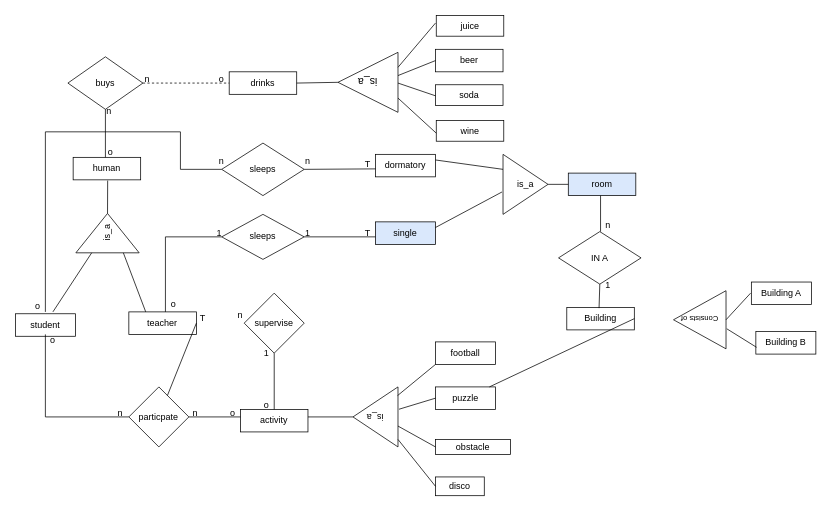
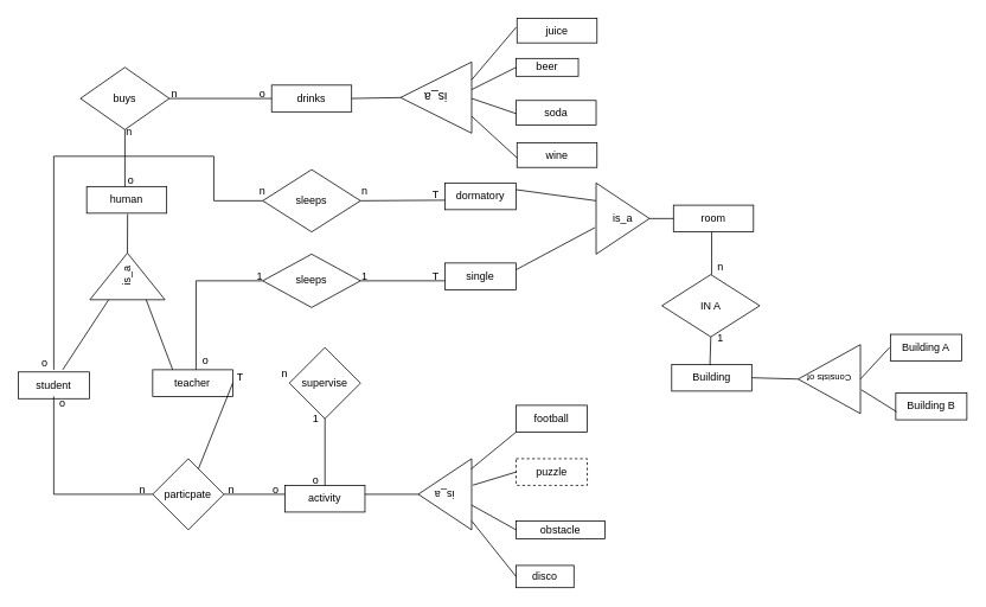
  <mxCell id="0" />
  <mxCell id="1" parent="0" />
  <mxCell id="2" value="human" style="rounded=0;whiteSpace=wrap;html=1;" parent="1" vertex="1"><mxGeometry x="97" y="209" width="90" height="30" as="geometry" /></mxCell>
  <mxCell id="3" value="sleeps" style="rhombus;whiteSpace=wrap;html=1;" parent="1" vertex="1"><mxGeometry x="295" y="190" width="110" height="70" as="geometry" /></mxCell>
  <mxCell id="4" value="student" style="rounded=0;whiteSpace=wrap;html=1;" parent="1" vertex="1"><mxGeometry x="20" y="417.5" width="80" height="30" as="geometry" /></mxCell>
  <mxCell id="5" value="&lt;font style=&quot;font-size: 12px;&quot;&gt;is_a&lt;/font&gt;" style="triangle;whiteSpace=wrap;html=1;rotation=-90;" parent="1" vertex="1"><mxGeometry x="116.57" y="267.82" width="52.5" height="84.38" as="geometry" /></mxCell>
  <mxCell id="6" value="teacher" style="rounded=0;whiteSpace=wrap;html=1;" parent="1" vertex="1"><mxGeometry x="171.25" y="415" width="90" height="30" as="geometry" /></mxCell>
  <mxCell id="7" value="particpate" style="rhombus;whiteSpace=wrap;html=1;" parent="1" vertex="1"><mxGeometry x="171.25" y="515" width="80" height="80" as="geometry" /></mxCell>
  <mxCell id="8" value="activity" style="rounded=0;whiteSpace=wrap;html=1;" parent="1" vertex="1"><mxGeometry x="320" y="545" width="90" height="30" as="geometry" /></mxCell>
  <mxCell id="9" value="supervise" style="rhombus;whiteSpace=wrap;html=1;" parent="1" vertex="1"><mxGeometry x="325" y="390" width="80" height="80" as="geometry" /></mxCell>
  <mxCell id="10" value="is_a" style="triangle;whiteSpace=wrap;html=1;rotation=-180;align=center;" parent="1" vertex="1"><mxGeometry x="470" y="515" width="60" height="80" as="geometry" /></mxCell>
  <mxCell id="11" value="football" style="rounded=0;whiteSpace=wrap;html=1;" parent="1" vertex="1"><mxGeometry x="580" y="455" width="80" height="30" as="geometry" /></mxCell>
- <mxCell id="12" value="puzzle" style="rounded=0;whiteSpace=wrap;html=1;" parent="1" vertex="1"><mxGeometry x="580" y="515" width="80" height="30" as="geometry" /></mxCell>
+ <mxCell id="12" value="puzzle" style="rounded=0;whiteSpace=wrap;html=1;dashed=1;" parent="1" vertex="1"><mxGeometry x="580" y="515" width="80" height="30" as="geometry" /></mxCell>
  <mxCell id="13" value="obstacle" style="rounded=0;whiteSpace=wrap;html=1;" parent="1" vertex="1"><mxGeometry x="580" y="585" width="100" height="20" as="geometry" /></mxCell>
  <mxCell id="14" value="sleeps" style="rhombus;whiteSpace=wrap;html=1;" parent="1" vertex="1"><mxGeometry x="295" y="285" width="110" height="60" as="geometry" /></mxCell>
  <mxCell id="15" value="dormatory" style="rounded=0;whiteSpace=wrap;html=1;" parent="1" vertex="1"><mxGeometry x="500" y="205" width="80" height="30" as="geometry" /></mxCell>
- <mxCell id="16" value="single" style="rounded=0;whiteSpace=wrap;html=1;fillColor=#dae8fc;" parent="1" vertex="1"><mxGeometry x="500" y="295" width="80" height="30" as="geometry" /></mxCell>
+ <mxCell id="16" value="single" style="rounded=0;whiteSpace=wrap;html=1;" parent="1" vertex="1"><mxGeometry x="500" y="295" width="80" height="30" as="geometry" /></mxCell>
  <mxCell id="17" value="is_a" style="triangle;whiteSpace=wrap;html=1;" parent="1" vertex="1"><mxGeometry x="670" y="205" width="60" height="80" as="geometry" /></mxCell>
- <mxCell id="18" value="room" style="rounded=0;whiteSpace=wrap;html=1;fillColor=#dae8fc;" parent="1" vertex="1"><mxGeometry x="757" y="230" width="90" height="30" as="geometry" /></mxCell>
+ <mxCell id="18" value="room" style="rounded=0;whiteSpace=wrap;html=1;" parent="1" vertex="1"><mxGeometry x="757" y="230" width="90" height="30" as="geometry" /></mxCell>
  <mxCell id="19" value="" style="endArrow=none;html=1;rounded=0;exitX=1;exitY=0.5;exitDx=0;exitDy=0;" parent="1" source="5" edge="1"><mxGeometry width="50" height="50" relative="1" as="geometry"><mxPoint x="100" y="305" as="sourcePoint" /><mxPoint x="143" y="240" as="targetPoint" /><Array as="points" /></mxGeometry></mxCell>
  <mxCell id="20" value="" style="endArrow=none;html=1;rounded=0;entryX=0;entryY=0.25;entryDx=0;entryDy=0;" parent="1" target="5" edge="1"><mxGeometry width="50" height="50" relative="1" as="geometry"><mxPoint x="70" y="415" as="sourcePoint" /><mxPoint x="110" y="345" as="targetPoint" /></mxGeometry></mxCell>
  <mxCell id="21" value="" style="endArrow=none;html=1;rounded=0;entryX=0;entryY=0.75;entryDx=0;entryDy=0;exitX=0.25;exitY=0;exitDx=0;exitDy=0;" parent="1" source="6" target="5" edge="1"><mxGeometry width="50" height="50" relative="1" as="geometry"><mxPoint x="170" y="405" as="sourcePoint" /><mxPoint x="220" y="355" as="targetPoint" /></mxGeometry></mxCell>
  <mxCell id="22" value="" style="endArrow=none;html=1;rounded=0;entryX=0.5;entryY=1;entryDx=0;entryDy=0;" parent="1" edge="1"><mxGeometry width="50" height="50" relative="1" as="geometry"><mxPoint x="60" y="555" as="sourcePoint" /><mxPoint x="60" y="445" as="targetPoint" /></mxGeometry></mxCell>
  <mxCell id="23" value="" style="endArrow=none;html=1;rounded=0;entryX=0;entryY=0.5;entryDx=0;entryDy=0;" parent="1" target="7" edge="1"><mxGeometry width="50" height="50" relative="1" as="geometry"><mxPoint x="60" y="555" as="sourcePoint" /><mxPoint x="140" y="585" as="targetPoint" /></mxGeometry></mxCell>
  <mxCell id="24" value="" style="endArrow=none;html=1;rounded=0;entryX=0;entryY=0.5;entryDx=0;entryDy=0;" parent="1" target="14" edge="1"><mxGeometry width="50" height="50" relative="1" as="geometry"><mxPoint x="220" y="315" as="sourcePoint" /><mxPoint x="290" y="325" as="targetPoint" /></mxGeometry></mxCell>
  <mxCell id="25" value="" style="endArrow=none;html=1;rounded=0;" parent="1" edge="1"><mxGeometry width="50" height="50" relative="1" as="geometry"><mxPoint x="220" y="415" as="sourcePoint" /><mxPoint x="220" y="315" as="targetPoint" /></mxGeometry></mxCell>
  <mxCell id="26" value="" style="endArrow=none;html=1;rounded=0;exitX=1;exitY=0.5;exitDx=0;exitDy=0;" parent="1" source="6" target="7" edge="1"><mxGeometry width="50" height="50" relative="1" as="geometry"><mxPoint x="270" y="495" as="sourcePoint" /><mxPoint x="320" y="445" as="targetPoint" /></mxGeometry></mxCell>
  <mxCell id="27" value="" style="endArrow=none;html=1;rounded=0;entryX=0.5;entryY=1;entryDx=0;entryDy=0;exitX=0.5;exitY=0;exitDx=0;exitDy=0;" parent="1" source="8" target="9" edge="1"><mxGeometry width="50" height="50" relative="1" as="geometry"><mxPoint x="340" y="535" as="sourcePoint" /><mxPoint x="390" y="485" as="targetPoint" /></mxGeometry></mxCell>
  <mxCell id="28" value="" style="endArrow=none;html=1;rounded=0;exitX=1;exitY=0.5;exitDx=0;exitDy=0;" parent="1" source="7" edge="1"><mxGeometry width="50" height="50" relative="1" as="geometry"><mxPoint x="250" y="635" as="sourcePoint" /><mxPoint x="320" y="555" as="targetPoint" /></mxGeometry></mxCell>
  <mxCell id="29" value="" style="endArrow=none;html=1;rounded=0;entryX=1;entryY=0.5;entryDx=0;entryDy=0;" parent="1" target="10" edge="1"><mxGeometry width="50" height="50" relative="1" as="geometry"><mxPoint x="410" y="555" as="sourcePoint" /><mxPoint x="470" y="565" as="targetPoint" /></mxGeometry></mxCell>
  <mxCell id="30" value="" style="endArrow=none;html=1;rounded=0;exitX=0.01;exitY=0.855;exitDx=0;exitDy=0;exitPerimeter=0;" parent="1" source="10" edge="1"><mxGeometry width="50" height="50" relative="1" as="geometry"><mxPoint x="530" y="535" as="sourcePoint" /><mxPoint x="580" y="485" as="targetPoint" /></mxGeometry></mxCell>
  <mxCell id="31" value="" style="endArrow=none;html=1;rounded=0;entryX=0;entryY=0.5;entryDx=0;entryDy=0;exitX=0.001;exitY=0.348;exitDx=0;exitDy=0;exitPerimeter=0;" parent="1" source="10" target="13" edge="1"><mxGeometry width="50" height="50" relative="1" as="geometry"><mxPoint x="530" y="595" as="sourcePoint" /><mxPoint x="580" y="625" as="targetPoint" /></mxGeometry></mxCell>
  <mxCell id="32" value="" style="endArrow=none;html=1;rounded=0;exitX=-0.022;exitY=0.628;exitDx=0;exitDy=0;entryX=0;entryY=0.5;entryDx=0;entryDy=0;exitPerimeter=0;" parent="1" source="10" target="12" edge="1"><mxGeometry width="50" height="50" relative="1" as="geometry"><mxPoint x="540" y="570" as="sourcePoint" /><mxPoint x="590" y="520" as="targetPoint" /></mxGeometry></mxCell>
  <mxCell id="33" value="" style="endArrow=none;html=1;rounded=0;entryX=-0.023;entryY=0.627;entryDx=0;entryDy=0;entryPerimeter=0;exitX=1;exitY=0.25;exitDx=0;exitDy=0;" parent="1" source="16" target="17" edge="1"><mxGeometry width="50" height="50" relative="1" as="geometry"><mxPoint x="580" y="285" as="sourcePoint" /><mxPoint x="630" y="235" as="targetPoint" /></mxGeometry></mxCell>
  <mxCell id="34" value="" style="endArrow=none;html=1;rounded=0;exitX=1;exitY=0.25;exitDx=0;exitDy=0;entryX=0;entryY=0.25;entryDx=0;entryDy=0;" parent="1" source="15" target="17" edge="1"><mxGeometry width="50" height="50" relative="1" as="geometry"><mxPoint x="610" y="225" as="sourcePoint" /><mxPoint x="660" y="175" as="targetPoint" /></mxGeometry></mxCell>
  <mxCell id="35" value="" style="endArrow=none;html=1;rounded=0;exitX=1;exitY=0.5;exitDx=0;exitDy=0;entryX=0.002;entryY=0.646;entryDx=0;entryDy=0;entryPerimeter=0;" parent="1" source="3" target="15" edge="1"><mxGeometry width="50" height="50" relative="1" as="geometry"><mxPoint x="430" y="275" as="sourcePoint" /><mxPoint x="500" y="230" as="targetPoint" /></mxGeometry></mxCell>
  <mxCell id="36" value="" style="endArrow=none;html=1;rounded=0;entryX=0;entryY=0.5;entryDx=0;entryDy=0;" parent="1" target="3" edge="1"><mxGeometry width="50" height="50" relative="1" as="geometry"><mxPoint x="240" y="225" as="sourcePoint" /><mxPoint x="270" y="225" as="targetPoint" /></mxGeometry></mxCell>
  <mxCell id="37" value="" style="endArrow=none;html=1;rounded=0;" parent="1" edge="1"><mxGeometry width="50" height="50" relative="1" as="geometry"><mxPoint x="240" y="225" as="sourcePoint" /><mxPoint x="240" y="175" as="targetPoint" /></mxGeometry></mxCell>
  <mxCell id="38" value="" style="endArrow=none;html=1;rounded=0;" parent="1" edge="1"><mxGeometry width="50" height="50" relative="1" as="geometry"><mxPoint x="60" y="175" as="sourcePoint" /><mxPoint x="240" y="175" as="targetPoint" /></mxGeometry></mxCell>
  <mxCell id="39" value="" style="endArrow=none;html=1;rounded=0;exitX=0.5;exitY=0;exitDx=0;exitDy=0;" parent="1" edge="1"><mxGeometry width="50" height="50" relative="1" as="geometry"><mxPoint x="60" y="415" as="sourcePoint" /><mxPoint x="60" y="175" as="targetPoint" /></mxGeometry></mxCell>
  <mxCell id="40" value="" style="endArrow=none;html=1;rounded=0;exitX=1;exitY=0.5;exitDx=0;exitDy=0;" parent="1" source="14" edge="1"><mxGeometry width="50" height="50" relative="1" as="geometry"><mxPoint x="430" y="405" as="sourcePoint" /><mxPoint x="500" y="315" as="targetPoint" /></mxGeometry></mxCell>
  <mxCell id="41" value="o" style="text;html=1;strokeColor=none;fillColor=none;align=center;verticalAlign=middle;whiteSpace=wrap;rounded=0;" parent="1" vertex="1"><mxGeometry x="20" y="392.5" width="60" height="30" as="geometry" /></mxCell>
  <mxCell id="42" value="n" style="text;html=1;strokeColor=none;fillColor=none;align=center;verticalAlign=middle;whiteSpace=wrap;rounded=0;" parent="1" vertex="1"><mxGeometry x="265" y="200" width="60" height="30" as="geometry" /></mxCell>
  <mxCell id="43" value="n" style="text;html=1;strokeColor=none;fillColor=none;align=center;verticalAlign=middle;whiteSpace=wrap;rounded=0;" parent="1" vertex="1"><mxGeometry x="380" y="200" width="60" height="30" as="geometry" /></mxCell>
  <mxCell id="44" value="1" style="text;html=1;strokeColor=none;fillColor=none;align=center;verticalAlign=middle;whiteSpace=wrap;rounded=0;" parent="1" vertex="1"><mxGeometry x="262" y="295" width="60" height="30" as="geometry" /></mxCell>
  <mxCell id="45" value="1" style="text;html=1;strokeColor=none;fillColor=none;align=center;verticalAlign=middle;whiteSpace=wrap;rounded=0;" parent="1" vertex="1"><mxGeometry x="380" y="295" width="60" height="30" as="geometry" /></mxCell>
  <mxCell id="46" value="o" style="text;html=1;strokeColor=none;fillColor=none;align=center;verticalAlign=middle;whiteSpace=wrap;rounded=0;" parent="1" vertex="1"><mxGeometry x="40" y="437.5" width="60" height="30" as="geometry" /></mxCell>
  <mxCell id="47" value="n" style="text;html=1;strokeColor=none;fillColor=none;align=center;verticalAlign=middle;whiteSpace=wrap;rounded=0;" parent="1" vertex="1"><mxGeometry x="130" y="535" width="60" height="30" as="geometry" /></mxCell>
  <mxCell id="48" value="n" style="text;html=1;strokeColor=none;fillColor=none;align=center;verticalAlign=middle;whiteSpace=wrap;rounded=0;" parent="1" vertex="1"><mxGeometry x="230" y="535" width="60" height="30" as="geometry" /></mxCell>
  <mxCell id="49" value="o" style="text;html=1;strokeColor=none;fillColor=none;align=center;verticalAlign=middle;whiteSpace=wrap;rounded=0;" parent="1" vertex="1"><mxGeometry x="280" y="535" width="60" height="30" as="geometry" /></mxCell>
  <mxCell id="50" value="o" style="text;html=1;strokeColor=none;fillColor=none;align=center;verticalAlign=middle;whiteSpace=wrap;rounded=0;" parent="1" vertex="1"><mxGeometry x="201.25" y="390" width="60" height="30" as="geometry" /></mxCell>
  <mxCell id="51" value="T" style="text;html=1;strokeColor=none;fillColor=none;align=center;verticalAlign=middle;whiteSpace=wrap;rounded=0;" parent="1" vertex="1"><mxGeometry x="240" y="407.5" width="60" height="30" as="geometry" /></mxCell>
  <mxCell id="52" value="n" style="text;html=1;strokeColor=none;fillColor=none;align=center;verticalAlign=middle;whiteSpace=wrap;rounded=0;" parent="1" vertex="1"><mxGeometry x="290" y="405" width="60" height="30" as="geometry" /></mxCell>
  <mxCell id="53" value="o" style="text;html=1;strokeColor=none;fillColor=none;align=center;verticalAlign=middle;whiteSpace=wrap;rounded=0;" parent="1" vertex="1"><mxGeometry x="325" y="525" width="60" height="30" as="geometry" /></mxCell>
  <mxCell id="54" value="1" style="text;html=1;strokeColor=none;fillColor=none;align=center;verticalAlign=middle;whiteSpace=wrap;rounded=0;" parent="1" vertex="1"><mxGeometry x="325" y="455" width="60" height="30" as="geometry" /></mxCell>
  <mxCell id="55" value="T" style="text;html=1;strokeColor=none;fillColor=none;align=center;verticalAlign=middle;whiteSpace=wrap;rounded=0;" parent="1" vertex="1"><mxGeometry x="460" y="295" width="60" height="30" as="geometry" /></mxCell>
  <mxCell id="56" value="T" style="text;html=1;strokeColor=none;fillColor=none;align=center;verticalAlign=middle;whiteSpace=wrap;rounded=0;" parent="1" vertex="1"><mxGeometry x="460" y="203" width="60" height="30" as="geometry" /></mxCell>
  <mxCell id="57" value="disco" style="rounded=0;whiteSpace=wrap;html=1;" parent="1" vertex="1"><mxGeometry x="580" y="635" width="65" height="25" as="geometry" /></mxCell>
  <mxCell id="58" value="" style="endArrow=none;html=1;rounded=0;exitX=0;exitY=0.5;exitDx=0;exitDy=0;" parent="1" source="57" edge="1"><mxGeometry width="50" height="50" relative="1" as="geometry"><mxPoint x="500" y="705" as="sourcePoint" /><mxPoint x="530" y="585" as="targetPoint" /></mxGeometry></mxCell>
  <mxCell id="59" value="buys" style="rhombus;whiteSpace=wrap;html=1;" parent="1" vertex="1"><mxGeometry x="90" y="75" width="100" height="70" as="geometry" /></mxCell>
  <mxCell id="60" value="drinks" style="rounded=0;whiteSpace=wrap;html=1;" parent="1" vertex="1"><mxGeometry x="305" y="95" width="90" height="30" as="geometry" /></mxCell>
- <mxCell id="61" value="" style="endArrow=none;html=1;rounded=0;exitX=1;exitY=0.5;exitDx=0;exitDy=0;entryX=0;entryY=0.5;entryDx=0;entryDy=0;dashed=1;" parent="1" source="59" target="60" edge="1"><mxGeometry width="50" height="50" relative="1" as="geometry"><mxPoint x="210" y="105" as="sourcePoint" /><mxPoint x="260" y="55" as="targetPoint" /></mxGeometry></mxCell>
+ <mxCell id="61" value="" style="endArrow=none;html=1;rounded=0;exitX=1;exitY=0.5;exitDx=0;exitDy=0;entryX=0;entryY=0.5;entryDx=0;entryDy=0;" parent="1" source="59" target="60" edge="1"><mxGeometry width="50" height="50" relative="1" as="geometry"><mxPoint x="210" y="105" as="sourcePoint" /><mxPoint x="260" y="55" as="targetPoint" /></mxGeometry></mxCell>
  <mxCell id="62" value="&lt;font style=&quot;font-size: 14px;&quot;&gt;is_a&lt;/font&gt;" style="triangle;whiteSpace=wrap;html=1;rotation=-180;" parent="1" vertex="1"><mxGeometry x="450" y="69" width="80" height="80" as="geometry" /></mxCell>
- <mxCell id="63" value="beer" style="rounded=0;whiteSpace=wrap;html=1;" parent="1" vertex="1"><mxGeometry x="580" y="65" width="90" height="30" as="geometry" /></mxCell>
+ <mxCell id="63" value="beer" style="rounded=0;whiteSpace=wrap;html=1;" parent="1" vertex="1"><mxGeometry x="580" y="65" width="70" height="20" as="geometry" /></mxCell>
  <mxCell id="64" value="soda" style="rounded=0;whiteSpace=wrap;html=1;" parent="1" vertex="1"><mxGeometry x="580" y="112.25" width="90" height="27.5" as="geometry" /></mxCell>
  <mxCell id="65" value="wine" style="rounded=0;whiteSpace=wrap;html=1;" parent="1" vertex="1"><mxGeometry x="581" y="160" width="90" height="27.5" as="geometry" /></mxCell>
  <mxCell id="66" value="juice" style="rounded=0;whiteSpace=wrap;html=1;" parent="1" vertex="1"><mxGeometry x="581" y="20" width="90" height="27.5" as="geometry" /></mxCell>
  <mxCell id="67" value="" style="endArrow=none;html=1;rounded=0;entryX=0;entryY=0.5;entryDx=0;entryDy=0;" parent="1" target="63" edge="1"><mxGeometry width="50" height="50" relative="1" as="geometry"><mxPoint x="530" y="100" as="sourcePoint" /><mxPoint x="520" y="30" as="targetPoint" /></mxGeometry></mxCell>
  <mxCell id="68" value="" style="endArrow=none;html=1;rounded=0;entryX=0.6;entryY=1.055;entryDx=0;entryDy=0;entryPerimeter=0;exitX=0;exitY=0.75;exitDx=0;exitDy=0;" parent="1" source="62" edge="1"><mxGeometry width="50" height="50" relative="1" as="geometry"><mxPoint x="568.22" y="87.35" as="sourcePoint" /><mxPoint x="580" y="30.002" as="targetPoint" /></mxGeometry></mxCell>
  <mxCell id="69" value="" style="endArrow=none;html=1;rounded=0;entryX=0;entryY=0.5;entryDx=0;entryDy=0;exitX=0;exitY=0.5;exitDx=0;exitDy=0;" parent="1" edge="1"><mxGeometry width="50" height="50" relative="1" as="geometry"><mxPoint x="530" y="110" as="sourcePoint" /><mxPoint x="580" y="127" as="targetPoint" /></mxGeometry></mxCell>
  <mxCell id="70" value="" style="endArrow=none;html=1;rounded=0;entryX=0;entryY=0.5;entryDx=0;entryDy=0;" parent="1" edge="1"><mxGeometry width="50" height="50" relative="1" as="geometry"><mxPoint x="530" y="130" as="sourcePoint" /><mxPoint x="581" y="176.75" as="targetPoint" /></mxGeometry></mxCell>
  <mxCell id="71" value="" style="endArrow=none;html=1;rounded=0;entryX=1;entryY=0.5;entryDx=0;entryDy=0;exitX=1;exitY=0.5;exitDx=0;exitDy=0;" parent="1" source="60" target="62" edge="1"><mxGeometry width="50" height="50" relative="1" as="geometry"><mxPoint x="400" y="110" as="sourcePoint" /><mxPoint x="440" y="50" as="targetPoint" /></mxGeometry></mxCell>
  <mxCell id="72" value="" style="endArrow=none;html=1;rounded=0;exitX=0.5;exitY=0;exitDx=0;exitDy=0;entryX=0.5;entryY=1;entryDx=0;entryDy=0;" edge="1" parent="1" target="59"><mxGeometry width="50" height="50" relative="1" as="geometry"><mxPoint x="140" y="209" as="sourcePoint" /><mxPoint x="137.77" y="146" as="targetPoint" /><Array as="points" /></mxGeometry></mxCell>
  <mxCell id="73" value="" style="endArrow=none;html=1;rounded=0;exitX=1;exitY=0.5;exitDx=0;exitDy=0;entryX=0;entryY=0.5;entryDx=0;entryDy=0;" edge="1" parent="1" source="17" target="18"><mxGeometry width="50" height="50" relative="1" as="geometry"><mxPoint x="720" y="283" as="sourcePoint" /><mxPoint x="720" y="239" as="targetPoint" /><Array as="points"><mxPoint x="730" y="245" /></Array></mxGeometry></mxCell>
  <mxCell id="74" value="IN A" style="rhombus;whiteSpace=wrap;html=1;" vertex="1" parent="1"><mxGeometry x="744" y="308" width="110" height="70" as="geometry" /></mxCell>
  <mxCell id="75" value="" style="endArrow=none;html=1;rounded=0;" edge="1" parent="1"><mxGeometry width="50" height="50" relative="1" as="geometry"><mxPoint x="800" y="308" as="sourcePoint" /><mxPoint x="800" y="260" as="targetPoint" /></mxGeometry></mxCell>
  <mxCell id="76" value="Building" style="rounded=0;whiteSpace=wrap;html=1;" vertex="1" parent="1"><mxGeometry x="755" y="409" width="90" height="30" as="geometry" /></mxCell>
  <mxCell id="77" value="" style="endArrow=none;html=1;rounded=0;entryX=0.5;entryY=1;entryDx=0;entryDy=0;" edge="1" parent="1" target="74"><mxGeometry width="50" height="50" relative="1" as="geometry"><mxPoint x="798" y="410" as="sourcePoint" /><mxPoint x="798.44" y="374.5" as="targetPoint" /></mxGeometry></mxCell>
  <mxCell id="78" value="&lt;font style=&quot;font-size: 10px;&quot;&gt;Consists of&lt;/font&gt;" style="triangle;whiteSpace=wrap;html=1;rotation=-180;" vertex="1" parent="1"><mxGeometry x="897.25" y="386.75" width="70" height="77.5" as="geometry" /></mxCell>
- <mxCell id="79" value="" style="endArrow=none;html=1;rounded=0;exitX=1;exitY=0.5;exitDx=0;exitDy=0;" edge="1" parent="1" source="76" target="12"><mxGeometry width="50" height="50" relative="1" as="geometry"><mxPoint x="897.25" y="455" as="sourcePoint" /><mxPoint x="897.69" y="419.5" as="targetPoint" /></mxGeometry></mxCell>
+ <mxCell id="79" value="" style="endArrow=none;html=1;rounded=0;exitX=1;exitY=0.5;exitDx=0;exitDy=0;entryX=1;entryY=0.5;entryDx=0;entryDy=0;" edge="1" parent="1" source="76" target="78"><mxGeometry width="50" height="50" relative="1" as="geometry"><mxPoint x="897.25" y="455" as="sourcePoint" /><mxPoint x="897.69" y="419.5" as="targetPoint" /></mxGeometry></mxCell>
  <mxCell id="80" value="Building A" style="rounded=0;whiteSpace=wrap;html=1;" vertex="1" parent="1"><mxGeometry x="1001" y="375.2" width="80" height="30" as="geometry" /></mxCell>
  <mxCell id="81" value="Building B" style="rounded=0;whiteSpace=wrap;html=1;" vertex="1" parent="1"><mxGeometry x="1007" y="441.25" width="80" height="30" as="geometry" /></mxCell>
  <mxCell id="82" value="" style="endArrow=none;html=1;rounded=0;exitX=0;exitY=0.5;exitDx=0;exitDy=0;" edge="1" parent="1" source="78"><mxGeometry width="50" height="50" relative="1" as="geometry"><mxPoint x="1008.89" y="415" as="sourcePoint" /><mxPoint x="1000" y="390" as="targetPoint" /></mxGeometry></mxCell>
  <mxCell id="83" value="" style="endArrow=none;html=1;rounded=0;exitX=0;exitY=0.5;exitDx=0;exitDy=0;entryX=0;entryY=0.5;entryDx=0;entryDy=0;" edge="1" parent="1"><mxGeometry width="50" height="50" relative="1" as="geometry"><mxPoint x="1008" y="462.25" as="sourcePoint" /><mxPoint x="968.25" y="437.5" as="targetPoint" /></mxGeometry></mxCell>
  <mxCell id="84" value="n" style="text;html=1;strokeColor=none;fillColor=none;align=center;verticalAlign=middle;whiteSpace=wrap;rounded=0;" vertex="1" parent="1"><mxGeometry x="780" y="285" width="60" height="30" as="geometry" /></mxCell>
  <mxCell id="85" value="1" style="text;html=1;strokeColor=none;fillColor=none;align=center;verticalAlign=middle;whiteSpace=wrap;rounded=0;" vertex="1" parent="1"><mxGeometry x="780" y="365" width="60" height="30" as="geometry" /></mxCell>
  <mxCell id="86" value="n" style="text;html=1;strokeColor=none;fillColor=none;align=center;verticalAlign=middle;whiteSpace=wrap;rounded=0;" vertex="1" parent="1"><mxGeometry x="114.57" y="133" width="60" height="30" as="geometry" /></mxCell>
  <mxCell id="87" value="n" style="text;html=1;strokeColor=none;fillColor=none;align=center;verticalAlign=middle;whiteSpace=wrap;rounded=0;" vertex="1" parent="1"><mxGeometry x="166.07" y="90" width="60" height="30" as="geometry" /></mxCell>
  <mxCell id="88" value="o" style="text;html=1;strokeColor=none;fillColor=none;align=center;verticalAlign=middle;whiteSpace=wrap;rounded=0;" vertex="1" parent="1"><mxGeometry x="116.57" y="187.5" width="60" height="30" as="geometry" /></mxCell>
  <mxCell id="89" value="o" style="text;html=1;strokeColor=none;fillColor=none;align=center;verticalAlign=middle;whiteSpace=wrap;rounded=0;" vertex="1" parent="1"><mxGeometry x="265" y="90" width="60" height="30" as="geometry" /></mxCell>
